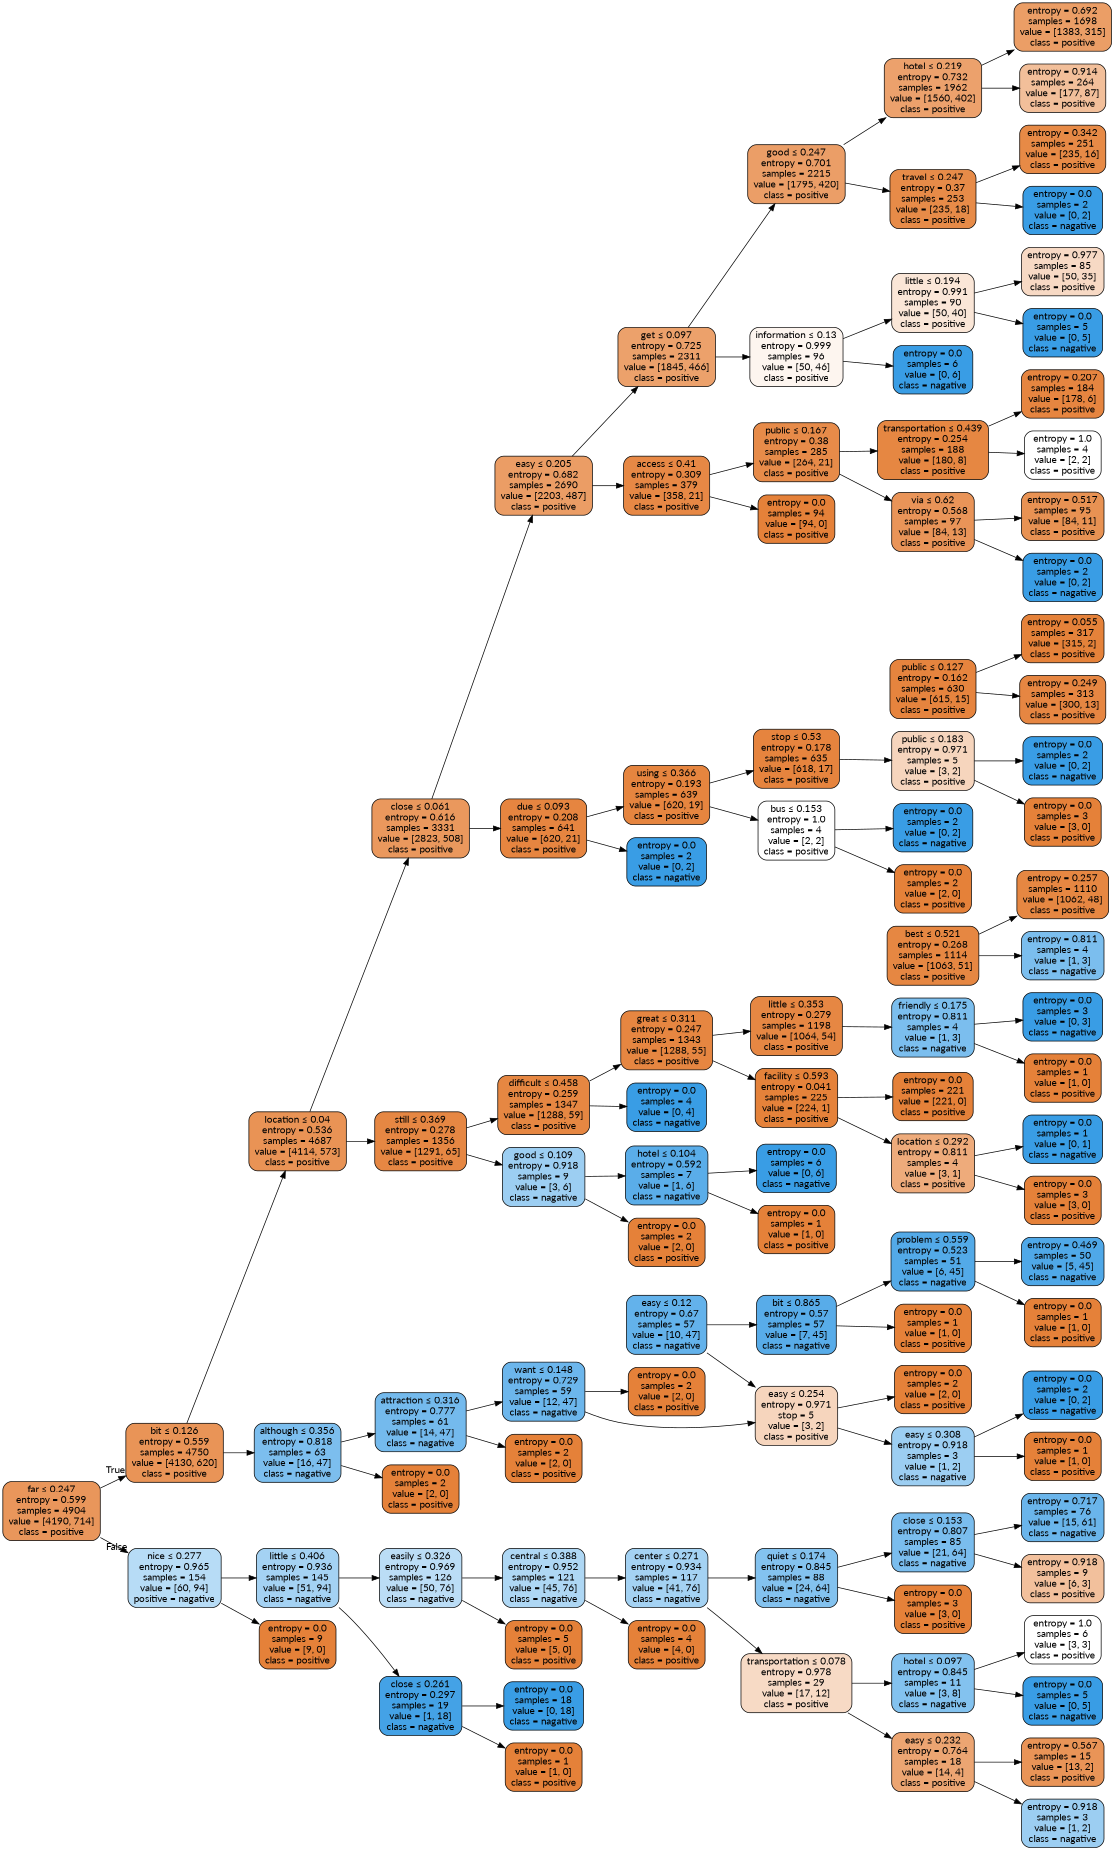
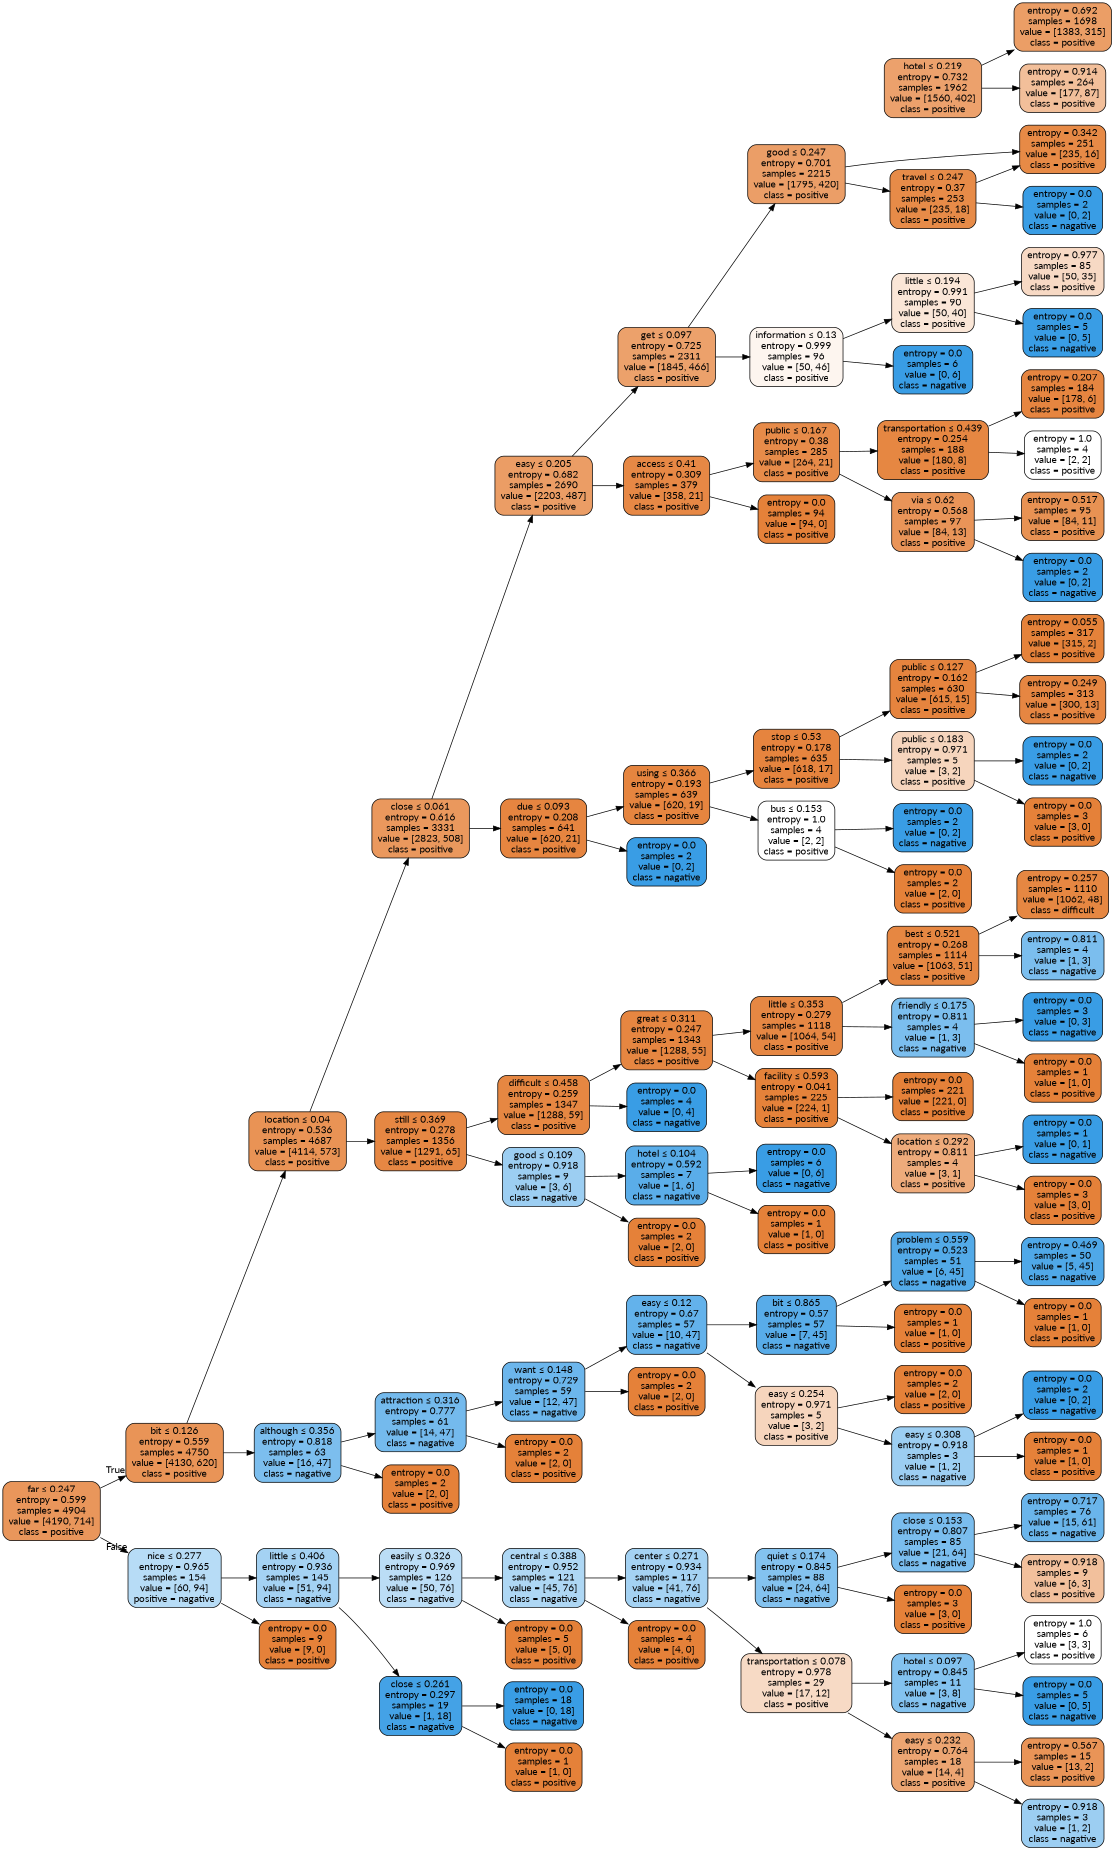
  digraph {
    fontname=Lato
    rankdir=LR
    node [color=black fillcolor="#e58139" fontname=Lato shape=box style="filled, rounded"]
    edge [fontname=Lato]
    n1 [fillcolor="#e9965b" label=<far &le; 0.247<br/>entropy = 0.599<br/>samples = 4904<br/>value = [4190, 714]<br/>class = positive>]
    n2 [fillcolor="#e99457" label=<bit &le; 0.126<br/>entropy = 0.559<br/>samples = 4750<br/>value = [4130, 620]<br/>class = positive>]
    n3 [fillcolor="#b7dcf6" label=<nice &le; 0.277<br/>entropy = 0.965<br/>samples = 154<br/>value = [60, 94]<br/>positive = nagative>]
    n4 [fillcolor="#e99355" label=<location &le; 0.04<br/>entropy = 0.536<br/>samples = 4687<br/>value = [4114, 573]<br/>class = positive>]
    n5 [fillcolor="#7cbeee" label=<although &le; 0.356<br/>entropy = 0.818<br/>samples = 63<br/>value = [16, 47]<br/>class = nagative>]
    n6 [fillcolor="#a4d2f3" label=<little &le; 0.406<br/>entropy = 0.936<br/>samples = 145<br/>value = [51, 94]<br/>class = nagative>]
    n7 [label=<entropy = 0.0<br/>samples = 9<br/>value = [9, 0]<br/>class = positive>]
    n8 [fillcolor="#ea985d" label=<close &le; 0.061<br/>entropy = 0.616<br/>samples = 3331<br/>value = [2823, 508]<br/>class = positive>]
    n9 [fillcolor="#e68743" label=<still &le; 0.369<br/>entropy = 0.278<br/>samples = 1356<br/>value = [1291, 65]<br/>class = positive>]
    n10 [fillcolor="#74baed" label=<attraction &le; 0.316<br/>entropy = 0.777<br/>samples = 61<br/>value = [14, 47]<br/>class = nagative>]
    n11 [label=<entropy = 0.0<br/>samples = 2<br/>value = [2, 0]<br/>class = positive>]
    n12 [fillcolor="#eb9d65" label=<easy &le; 0.205<br/>entropy = 0.682<br/>samples = 2690<br/>value = [2203, 487]<br/>class = positive>]
    n13 [fillcolor="#e68540" label=<due &le; 0.093<br/>entropy = 0.208<br/>samples = 641<br/>value = [620, 21]<br/>class = positive>]
    n14 [fillcolor="#e68742" label=<difficult &le; 0.458<br/>entropy = 0.259<br/>samples = 1347<br/>value = [1288, 59]<br/>class = positive>]
    n15 [fillcolor="#9ccef2" label=<good &le; 0.109<br/>entropy = 0.918<br/>samples = 9<br/>value = [3, 6]<br/>class = nagative>]
    n16 [fillcolor="#eca16b" label=<get &le; 0.097<br/>entropy = 0.725<br/>samples = 2311<br/>value = [1845, 466]<br/>class = positive>]
    n17 [fillcolor="#e78845" label=<access &le; 0.41<br/>entropy = 0.309<br/>samples = 379<br/>value = [358, 21]<br/>class = positive>]
    n18 [fillcolor="#e6853f" label=<using &le; 0.366<br/>entropy = 0.193<br/>samples = 639<br/>value = [620, 19]<br/>class = positive>]
    n19 [fillcolor="#399de5" label=<entropy = 0.0<br/>samples = 2<br/>value = [0, 2]<br/>class = nagative>]
    n20 [fillcolor="#eb9e67" label=<good &le; 0.247<br/>entropy = 0.701<br/>samples = 2215<br/>value = [1795, 420]<br/>class = positive>]
    n21 [fillcolor="#fdf5ef" label=<information &le; 0.13<br/>entropy = 0.999<br/>samples = 96<br/>value = [50, 46]<br/>class = positive>]
    n22 [fillcolor="#e78b49" label=<public &le; 0.167<br/>entropy = 0.38<br/>samples = 285<br/>value = [264, 21]<br/>class = positive>]
    n23 [label=<entropy = 0.0<br/>samples = 94<br/>value = [94, 0]<br/>class = positive>]
    n24 [fillcolor="#eca16c" label=<hotel &le; 0.219<br/>entropy = 0.732<br/>samples = 1962<br/>value = [1560, 402]<br/>class = positive>]
    n25 [fillcolor="#e78b48" label=<travel &le; 0.247<br/>entropy = 0.37<br/>samples = 253<br/>value = [235, 18]<br/>class = positive>]
    n26 [fillcolor="#fae6d7" label=<little &le; 0.194<br/>entropy = 0.991<br/>samples = 90<br/>value = [50, 40]<br/>class = positive>]
    n27 [fillcolor="#399de5" label=<entropy = 0.0<br/>samples = 6<br/>value = [0, 6]<br/>class = nagative>]
    n28 [fillcolor="#eb9e66" label=<entropy = 0.692<br/>samples = 1698<br/>value = [1383, 315]<br/>class = positive>]
    n29 [fillcolor="#f2bf9a" label=<entropy = 0.914<br/>samples = 264<br/>value = [177, 87]<br/>class = positive>]
    n30 [fillcolor="#e78a46" label=<entropy = 0.342<br/>samples = 251<br/>value = [235, 16]<br/>class = positive>]
    n31 [fillcolor="#399de5" label=<entropy = 0.0<br/>samples = 2<br/>value = [0, 2]<br/>class = nagative>]
    n32 [fillcolor="#f7d9c4" label=<entropy = 0.977<br/>samples = 85<br/>value = [50, 35]<br/>class = positive>]
    n33 [fillcolor="#399de5" label=<entropy = 0.0<br/>samples = 5<br/>value = [0, 5]<br/>class = nagative>]
    n34 [fillcolor="#e68742" label=<transportation &le; 0.439<br/>entropy = 0.254<br/>samples = 188<br/>value = [180, 8]<br/>class = positive>]
    n35 [fillcolor="#e99458" label=<via &le; 0.62<br/>entropy = 0.568<br/>samples = 97<br/>value = [84, 13]<br/>class = positive>]
    n36 [fillcolor="#e68540" label=<entropy = 0.207<br/>samples = 184<br/>value = [178, 6]<br/>class = positive>]
    n37 [fillcolor="#ffffff" label=<entropy = 1.0<br/>samples = 4<br/>value = [2, 2]<br/>class = positive>]
    n38 [fillcolor="#e89253" label=<entropy = 0.517<br/>samples = 95<br/>value = [84, 11]<br/>class = positive>]
    n39 [fillcolor="#399de5" label=<entropy = 0.0<br/>samples = 2<br/>value = [0, 2]<br/>class = nagative>]
    n40 [fillcolor="#e6843e" label=<stop &le; 0.53<br/>entropy = 0.178<br/>samples = 635<br/>value = [618, 17]<br/>class = positive>]
    n41 [fillcolor="#ffffff" label=<bus &le; 0.153<br/>entropy = 1.0<br/>samples = 4<br/>value = [2, 2]<br/>class = positive>]
    n42 [fillcolor="#e6843e" label=<public &le; 0.127<br/>entropy = 0.162<br/>samples = 630<br/>value = [615, 15]<br/>class = positive>]
    n43 [fillcolor="#f6d5bd" label=<public &le; 0.183<br/>entropy = 0.971<br/>samples = 5<br/>value = [3, 2]<br/>class = positive>]
    n44 [fillcolor="#399de5" label=<entropy = 0.0<br/>samples = 2<br/>value = [0, 2]<br/>class = nagative>]
    n45 [label=<entropy = 0.0<br/>samples = 2<br/>value = [2, 0]<br/>class = positive>]
    n46 [fillcolor="#e5823a" label=<entropy = 0.055<br/>samples = 317<br/>value = [315, 2]<br/>class = positive>]
    n47 [fillcolor="#e68642" label=<entropy = 0.249<br/>samples = 313<br/>value = [300, 13]<br/>class = positive>]
    n48 [fillcolor="#399de5" label=<entropy = 0.0<br/>samples = 2<br/>value = [0, 2]<br/>class = nagative>]
    n49 [label=<entropy = 0.0<br/>samples = 3<br/>value = [3, 0]<br/>class = positive>]
    n50 [fillcolor="#e68641" label=<great &le; 0.311<br/>entropy = 0.247<br/>samples = 1343<br/>value = [1288, 55]<br/>class = positive>]
    n51 [fillcolor="#399de5" label=<entropy = 0.0<br/>samples = 4<br/>value = [0, 4]<br/>class = nagative>]
    n52 [fillcolor="#5aade9" label=<hotel &le; 0.104<br/>entropy = 0.592<br/>samples = 7<br/>value = [1, 6]<br/>class = nagative>]
    n53 [label=<entropy = 0.0<br/>samples = 2<br/>value = [2, 0]<br/>class = positive>]
-   n54 [fillcolor="#e68743" label=<little &le; 0.353<br/>entropy = 0.279<br/>samples = 1198<br/>value = [1064, 54]<br/>class = positive>]
+   n54 [fillcolor="#e68743" label=<little &le; 0.353<br/>entropy = 0.279<br/>samples = 1118<br/>value = [1064, 54]<br/>class = positive>]
    n55 [fillcolor="#e5823a" label=<facility &le; 0.593<br/>entropy = 0.041<br/>samples = 225<br/>value = [224, 1]<br/>class = positive>]
    n56 [fillcolor="#e68742" label=<best &le; 0.521<br/>entropy = 0.268<br/>samples = 1114<br/>value = [1063, 51]<br/>class = positive>]
    n57 [fillcolor="#7bbeee" label=<friendly &le; 0.175<br/>entropy = 0.811<br/>samples = 4<br/>value = [1, 3]<br/>class = nagative>]
    n58 [label=<entropy = 0.0<br/>samples = 221<br/>value = [221, 0]<br/>class = positive>]
    n59 [fillcolor="#eeab7b" label=<location &le; 0.292<br/>entropy = 0.811<br/>samples = 4<br/>value = [3, 1]<br/>class = positive>]
-   n60 [fillcolor="#e68742" label=<entropy = 0.257<br/>samples = 1110<br/>value = [1062, 48]<br/>class = positive>]
+   n60 [fillcolor="#e68742" label=<entropy = 0.257<br/>samples = 1110<br/>value = [1062, 48]<br/>class = difficult>]
    n61 [fillcolor="#7bbeee" label=<entropy = 0.811<br/>samples = 4<br/>value = [1, 3]<br/>class = nagative>]
    n62 [fillcolor="#399de5" label=<entropy = 0.0<br/>samples = 3<br/>value = [0, 3]<br/>class = nagative>]
    n63 [label=<entropy = 0.0<br/>samples = 1<br/>value = [1, 0]<br/>class = positive>]
    n64 [fillcolor="#399de5" label=<entropy = 0.0<br/>samples = 1<br/>value = [0, 1]<br/>class = nagative>]
    n65 [label=<entropy = 0.0<br/>samples = 3<br/>value = [3, 0]<br/>class = positive>]
    n66 [fillcolor="#399de5" label=<entropy = 0.0<br/>samples = 6<br/>value = [0, 6]<br/>class = nagative>]
    n67 [label=<entropy = 0.0<br/>samples = 1<br/>value = [1, 0]<br/>class = positive>]
    n68 [fillcolor="#6cb6ec" label=<want &le; 0.148<br/>entropy = 0.729<br/>samples = 59<br/>value = [12, 47]<br/>class = nagative>]
    n69 [label=<entropy = 0.0<br/>samples = 2<br/>value = [2, 0]<br/>class = positive>]
    n70 [fillcolor="#63b2eb" label=<easy &le; 0.12<br/>entropy = 0.67<br/>samples = 57<br/>value = [10, 47]<br/>class = nagative>]
    n71 [label=<entropy = 0.0<br/>samples = 2<br/>value = [2, 0]<br/>class = positive>]
    n72 [fillcolor="#58ace9" label=<bit &le; 0.865<br/>entropy = 0.57<br/>samples = 57<br/>value = [7, 45]<br/>class = nagative>]
-   n73 [fillcolor="#f6d5bd" label=<easy &le; 0.254<br/>entropy = 0.971<br/>stop = 5<br/>value = [3, 2]<br/>class = positive>]
+   n73 [fillcolor="#f6d5bd" label=<easy &le; 0.254<br/>entropy = 0.971<br/>samples = 5<br/>value = [3, 2]<br/>class = positive>]
    n74 [fillcolor="#53aae8" label=<problem &le; 0.559<br/>entropy = 0.523<br/>samples = 51<br/>value = [6, 45]<br/>class = nagative>]
    n75 [label=<entropy = 0.0<br/>samples = 1<br/>value = [1, 0]<br/>class = positive>]
    n76 [label=<entropy = 0.0<br/>samples = 2<br/>value = [2, 0]<br/>class = positive>]
    n77 [fillcolor="#9ccef2" label=<easy &le; 0.308<br/>entropy = 0.918<br/>samples = 3<br/>value = [1, 2]<br/>class = nagative>]
    n78 [fillcolor="#4fa8e8" label=<entropy = 0.469<br/>samples = 50<br/>value = [5, 45]<br/>class = nagative>]
    n79 [label=<entropy = 0.0<br/>samples = 1<br/>value = [1, 0]<br/>class = positive>]
    n80 [fillcolor="#399de5" label=<entropy = 0.0<br/>samples = 2<br/>value = [0, 2]<br/>class = nagative>]
    n81 [label=<entropy = 0.0<br/>samples = 1<br/>value = [1, 0]<br/>class = positive>]
    n82 [fillcolor="#bbddf6" label=<easily &le; 0.326<br/>entropy = 0.969<br/>samples = 126<br/>value = [50, 76]<br/>class = nagative>]
    n83 [fillcolor="#44a2e6" label=<close &le; 0.261<br/>entropy = 0.297<br/>samples = 19<br/>value = [1, 18]<br/>class = nagative>]
    n84 [fillcolor="#aed7f4" label=<central &le; 0.388<br/>entropy = 0.952<br/>samples = 121<br/>value = [45, 76]<br/>class = nagative>]
    n85 [label=<entropy = 0.0<br/>samples = 5<br/>value = [5, 0]<br/>class = positive>]
    n86 [fillcolor="#399de5" label=<entropy = 0.0<br/>samples = 18<br/>value = [0, 18]<br/>class = nagative>]
    n87 [label=<entropy = 0.0<br/>samples = 1<br/>value = [1, 0]<br/>class = positive>]
    n88 [fillcolor="#a4d2f3" label=<center &le; 0.271<br/>entropy = 0.934<br/>samples = 117<br/>value = [41, 76]<br/>class = nagative>]
    n89 [label=<entropy = 0.0<br/>samples = 4<br/>value = [4, 0]<br/>class = positive>]
    n90 [fillcolor="#83c2ef" label=<quiet &le; 0.174<br/>entropy = 0.845<br/>samples = 88<br/>value = [24, 64]<br/>class = nagative>]
    n91 [fillcolor="#f7dac5" label=<transportation &le; 0.078<br/>entropy = 0.978<br/>samples = 29<br/>value = [17, 12]<br/>class = positive>]
    n92 [fillcolor="#7abdee" label=<close &le; 0.153<br/>entropy = 0.807<br/>samples = 85<br/>value = [21, 64]<br/>class = nagative>]
    n93 [label=<entropy = 0.0<br/>samples = 3<br/>value = [3, 0]<br/>class = positive>]
    n94 [fillcolor="#83c2ef" label=<hotel &le; 0.097<br/>entropy = 0.845<br/>samples = 11<br/>value = [3, 8]<br/>class = nagative>]
    n95 [fillcolor="#eca572" label=<easy &le; 0.232<br/>entropy = 0.764<br/>samples = 18<br/>value = [14, 4]<br/>class = positive>]
    n96 [fillcolor="#6ab5eb" label=<entropy = 0.717<br/>samples = 76<br/>value = [15, 61]<br/>class = nagative>]
    n97 [fillcolor="#f2c09c" label=<entropy = 0.918<br/>samples = 9<br/>value = [6, 3]<br/>class = positive>]
    n98 [fillcolor="#ffffff" label=<entropy = 1.0<br/>samples = 6<br/>value = [3, 3]<br/>class = positive>]
    n99 [fillcolor="#399de5" label=<entropy = 0.0<br/>samples = 5<br/>value = [0, 5]<br/>class = nagative>]
    n100 [fillcolor="#e99457" label=<entropy = 0.567<br/>samples = 15<br/>value = [13, 2]<br/>class = positive>]
    n101 [fillcolor="#9ccef2" label=<entropy = 0.918<br/>samples = 3<br/>value = [1, 2]<br/>class = nagative>]
    n1 -> n2 [headlabel=True labelangle=45 labeldistance=2.5]
    n1 -> n3 [headlabel=False labelangle=-45 labeldistance=2.5]
    n2 -> n4
    n2 -> n5
    n3 -> n6
    n3 -> n7
    n4 -> n8
    n4 -> n9
    n5 -> n10
    n5 -> n11
    n6 -> n82
    n6 -> n83
    n8 -> n12
    n8 -> n13
    n9 -> n14
    n9 -> n15
    n10 -> n68
    n10 -> n69
    n12 -> n16
    n12 -> n17
    n13 -> n18
    n13 -> n19
    n14 -> n50
    n14 -> n51
    n15 -> n52
    n15 -> n53
    n16 -> n20
    n16 -> n21
    n17 -> n22
    n17 -> n23
    n18 -> n40
    n18 -> n41
-   n20 -> n24
+   n20 -> n30
    n20 -> n25
    n21 -> n26
    n21 -> n27
    n22 -> n34
    n22 -> n35
    n24 -> n28
    n24 -> n29
    n25 -> n30
    n25 -> n31
    n26 -> n32
    n26 -> n33
    n34 -> n36
    n34 -> n37
    n35 -> n38
    n35 -> n39
+   n40 -> n42
    n40 -> n43
    n41 -> n44
    n41 -> n45
    n42 -> n46
    n42 -> n47
    n43 -> n48
    n43 -> n49
    n50 -> n54
    n50 -> n55
    n52 -> n66
    n52 -> n67
+   n54 -> n56
    n54 -> n57
    n55 -> n58
    n55 -> n59
    n56 -> n60
    n56 -> n61
    n57 -> n62
    n57 -> n63
    n59 -> n64
    n59 -> n65
-   n68 -> n73
+   n68 -> n70
    n68 -> n71
    n70 -> n72
    n70 -> n73
    n72 -> n74
    n72 -> n75
    n73 -> n76
    n73 -> n77
    n74 -> n78
    n74 -> n79
    n77 -> n80
    n77 -> n81
    n82 -> n84
    n82 -> n85
    n83 -> n86
    n83 -> n87
    n84 -> n88
    n84 -> n89
    n88 -> n90
    n88 -> n91
    n90 -> n92
    n90 -> n93
    n91 -> n94
    n91 -> n95
    n92 -> n96
    n92 -> n97
    n94 -> n98
    n94 -> n99
    n95 -> n100
    n95 -> n101
  }
